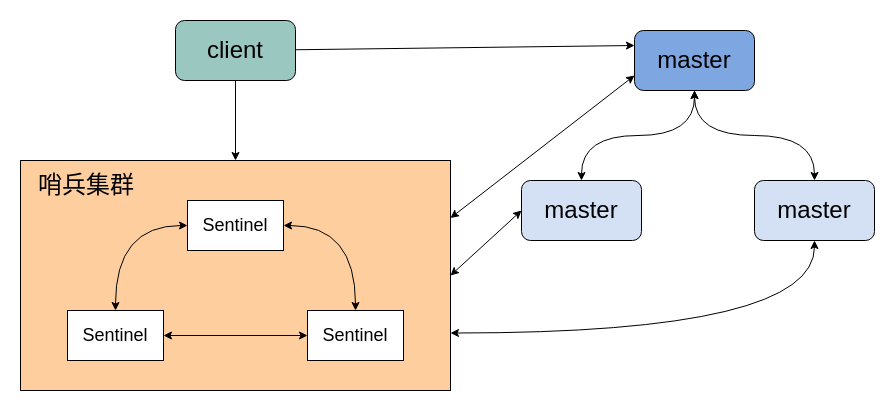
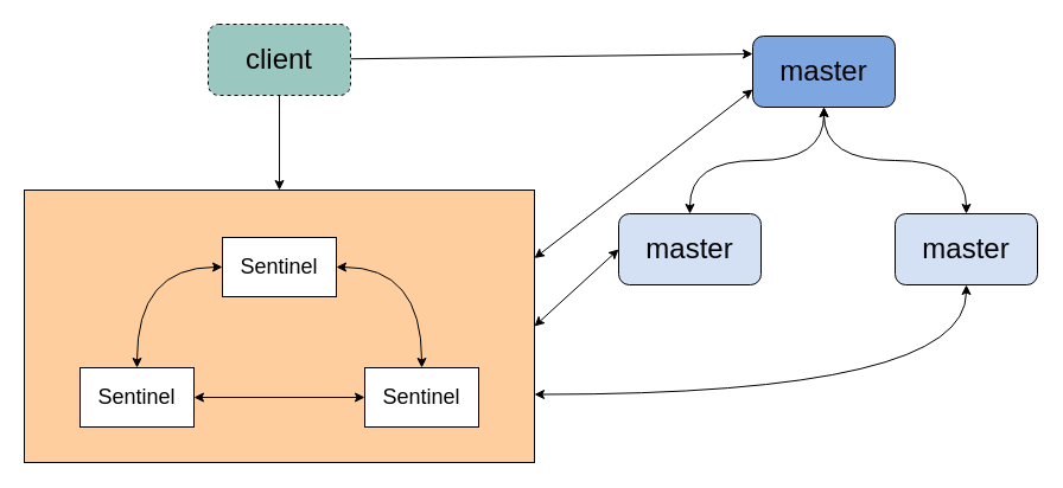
  <mxCell id="0" />
  <mxCell id="1" parent="0" />
  <mxCell id="2" style="rounded=0;orthogonalLoop=1;jettySize=auto;html=1;entryX=0;entryY=0.25;entryDx=0;entryDy=0;" edge="1" parent="1" source="3" target="12"><mxGeometry relative="1" as="geometry" /></mxCell>
- <mxCell id="3" value="&lt;font style=&quot;font-size: 24px&quot;&gt;client&lt;/font&gt;" style="rounded=1;whiteSpace=wrap;html=1;fillColor=#9AC7BF;" vertex="1" parent="1"><mxGeometry x="175" y="20" width="120" height="60" as="geometry" /></mxCell>
+ <mxCell id="3" value="&lt;font style=&quot;font-size: 24px&quot;&gt;client&lt;/font&gt;" style="rounded=1;whiteSpace=wrap;html=1;fillColor=#9AC7BF;dashed=1;" vertex="1" parent="1"><mxGeometry x="175" y="20" width="120" height="60" as="geometry" /></mxCell>
  <mxCell id="4" value="" style="rounded=0;whiteSpace=wrap;html=1;fillColor=#FFCE9F;shadow=0;" vertex="1" parent="1"><mxGeometry x="20" y="160" width="430" height="230" as="geometry" /></mxCell>
  <mxCell id="5" value="&lt;font style=&quot;font-size: 18px&quot;&gt;Sentinel&lt;/font&gt;" style="rounded=0;whiteSpace=wrap;html=1;fillColor=#FFFFFF;" vertex="1" parent="1"><mxGeometry x="187" y="200" width="96" height="50" as="geometry" /></mxCell>
  <mxCell id="6" value="&lt;font style=&quot;font-size: 18px&quot;&gt;Sentinel&lt;/font&gt;" style="rounded=0;whiteSpace=wrap;html=1;fillColor=#FFFFFF;" vertex="1" parent="1"><mxGeometry x="67" y="310" width="96" height="50" as="geometry" /></mxCell>
  <mxCell id="7" value="&lt;font style=&quot;font-size: 18px&quot;&gt;Sentinel&lt;/font&gt;" style="rounded=0;whiteSpace=wrap;html=1;fillColor=#FFFFFF;" vertex="1" parent="1"><mxGeometry x="307" y="310" width="96" height="50" as="geometry" /></mxCell>
  <mxCell id="8" value="" style="endArrow=classic;startArrow=classic;html=1;exitX=1;exitY=0.5;exitDx=0;exitDy=0;entryX=0.5;entryY=0;entryDx=0;entryDy=0;edgeStyle=orthogonalEdgeStyle;curved=1;" edge="1" parent="1" source="5" target="7"><mxGeometry width="50" height="50" relative="1" as="geometry"><mxPoint x="351" y="270" as="sourcePoint" /><mxPoint x="401" y="220" as="targetPoint" /><Array as="points"><mxPoint x="355" y="225" /></Array></mxGeometry></mxCell>
  <mxCell id="9" value="" style="endArrow=classic;startArrow=classic;html=1;entryX=0;entryY=0.5;entryDx=0;entryDy=0;exitX=0.5;exitY=0;exitDx=0;exitDy=0;edgeStyle=orthogonalEdgeStyle;curved=1;" edge="1" parent="1" source="6" target="5"><mxGeometry width="50" height="50" relative="1" as="geometry"><mxPoint x="351" y="270" as="sourcePoint" /><mxPoint x="401" y="220" as="targetPoint" /></mxGeometry></mxCell>
  <mxCell id="10" value="" style="endArrow=classic;startArrow=classic;html=1;exitX=1;exitY=0.5;exitDx=0;exitDy=0;entryX=0;entryY=0.5;entryDx=0;entryDy=0;" edge="1" parent="1" source="6" target="7"><mxGeometry width="50" height="50" relative="1" as="geometry"><mxPoint x="351" y="270" as="sourcePoint" /><mxPoint x="401" y="220" as="targetPoint" /></mxGeometry></mxCell>
- <mxCell id="11" value="&lt;font style=&quot;font-size: 24px&quot;&gt;哨兵集群&lt;/font&gt;" style="text;html=1;strokeColor=none;fillColor=none;align=center;verticalAlign=middle;whiteSpace=wrap;rounded=0;shadow=0;" vertex="1" parent="1"><mxGeometry x="31" y="170" width="110" height="30" as="geometry" /></mxCell>
  <mxCell id="12" value="&lt;font style=&quot;font-size: 24px&quot;&gt;master&lt;/font&gt;" style="rounded=1;whiteSpace=wrap;html=1;shadow=0;fillColor=#7EA6E0;" vertex="1" parent="1"><mxGeometry x="634" y="30" width="120" height="60" as="geometry" /></mxCell>
  <mxCell id="13" value="&lt;font style=&quot;font-size: 24px&quot;&gt;master&lt;/font&gt;" style="rounded=1;whiteSpace=wrap;html=1;shadow=0;fillColor=#D4E1F5;" vertex="1" parent="1"><mxGeometry x="521" y="180" width="120" height="60" as="geometry" /></mxCell>
  <mxCell id="14" value="&lt;font style=&quot;font-size: 24px&quot;&gt;master&lt;/font&gt;" style="rounded=1;whiteSpace=wrap;html=1;shadow=0;fillColor=#D4E1F5;" vertex="1" parent="1"><mxGeometry x="754" y="180" width="120" height="60" as="geometry" /></mxCell>
  <mxCell id="15" value="" style="endArrow=classic;startArrow=classic;html=1;entryX=0.5;entryY=1;entryDx=0;entryDy=0;exitX=0.5;exitY=0;exitDx=0;exitDy=0;edgeStyle=orthogonalEdgeStyle;curved=1;" edge="1" parent="1" source="13" target="12"><mxGeometry width="50" height="50" relative="1" as="geometry"><mxPoint x="664" y="240" as="sourcePoint" /><mxPoint x="714" y="190" as="targetPoint" /></mxGeometry></mxCell>
  <mxCell id="16" value="" style="endArrow=classic;startArrow=classic;html=1;entryX=0.5;entryY=1;entryDx=0;entryDy=0;exitX=0.5;exitY=0;exitDx=0;exitDy=0;edgeStyle=orthogonalEdgeStyle;curved=1;" edge="1" parent="1" source="14" target="12"><mxGeometry width="50" height="50" relative="1" as="geometry"><mxPoint x="664" y="240" as="sourcePoint" /><mxPoint x="714" y="190" as="targetPoint" /></mxGeometry></mxCell>
  <mxCell id="17" value="" style="endArrow=classic;html=1;exitX=0.5;exitY=1;exitDx=0;exitDy=0;" edge="1" parent="1" source="3" target="4"><mxGeometry width="50" height="50" relative="1" as="geometry"><mxPoint x="451" y="270" as="sourcePoint" /><mxPoint x="501" y="220" as="targetPoint" /></mxGeometry></mxCell>
  <mxCell id="18" value="" style="endArrow=classic;startArrow=classic;html=1;entryX=0;entryY=0.75;entryDx=0;entryDy=0;exitX=1;exitY=0.25;exitDx=0;exitDy=0;" edge="1" parent="1" source="4" target="12"><mxGeometry width="50" height="50" relative="1" as="geometry"><mxPoint x="491" y="270" as="sourcePoint" /><mxPoint x="541" y="220" as="targetPoint" /></mxGeometry></mxCell>
  <mxCell id="19" value="" style="endArrow=classic;startArrow=classic;html=1;entryX=0.5;entryY=1;entryDx=0;entryDy=0;exitX=1;exitY=0.75;exitDx=0;exitDy=0;edgeStyle=orthogonalEdgeStyle;curved=1;" edge="1" parent="1" source="4" target="14"><mxGeometry width="50" height="50" relative="1" as="geometry"><mxPoint x="491" y="270" as="sourcePoint" /><mxPoint x="541" y="220" as="targetPoint" /></mxGeometry></mxCell>
  <mxCell id="20" value="" style="endArrow=classic;startArrow=classic;html=1;entryX=0;entryY=0.5;entryDx=0;entryDy=0;exitX=1;exitY=0.5;exitDx=0;exitDy=0;" edge="1" parent="1" source="4" target="13"><mxGeometry width="50" height="50" relative="1" as="geometry"><mxPoint x="491" y="270" as="sourcePoint" /><mxPoint x="541" y="220" as="targetPoint" /></mxGeometry></mxCell>
